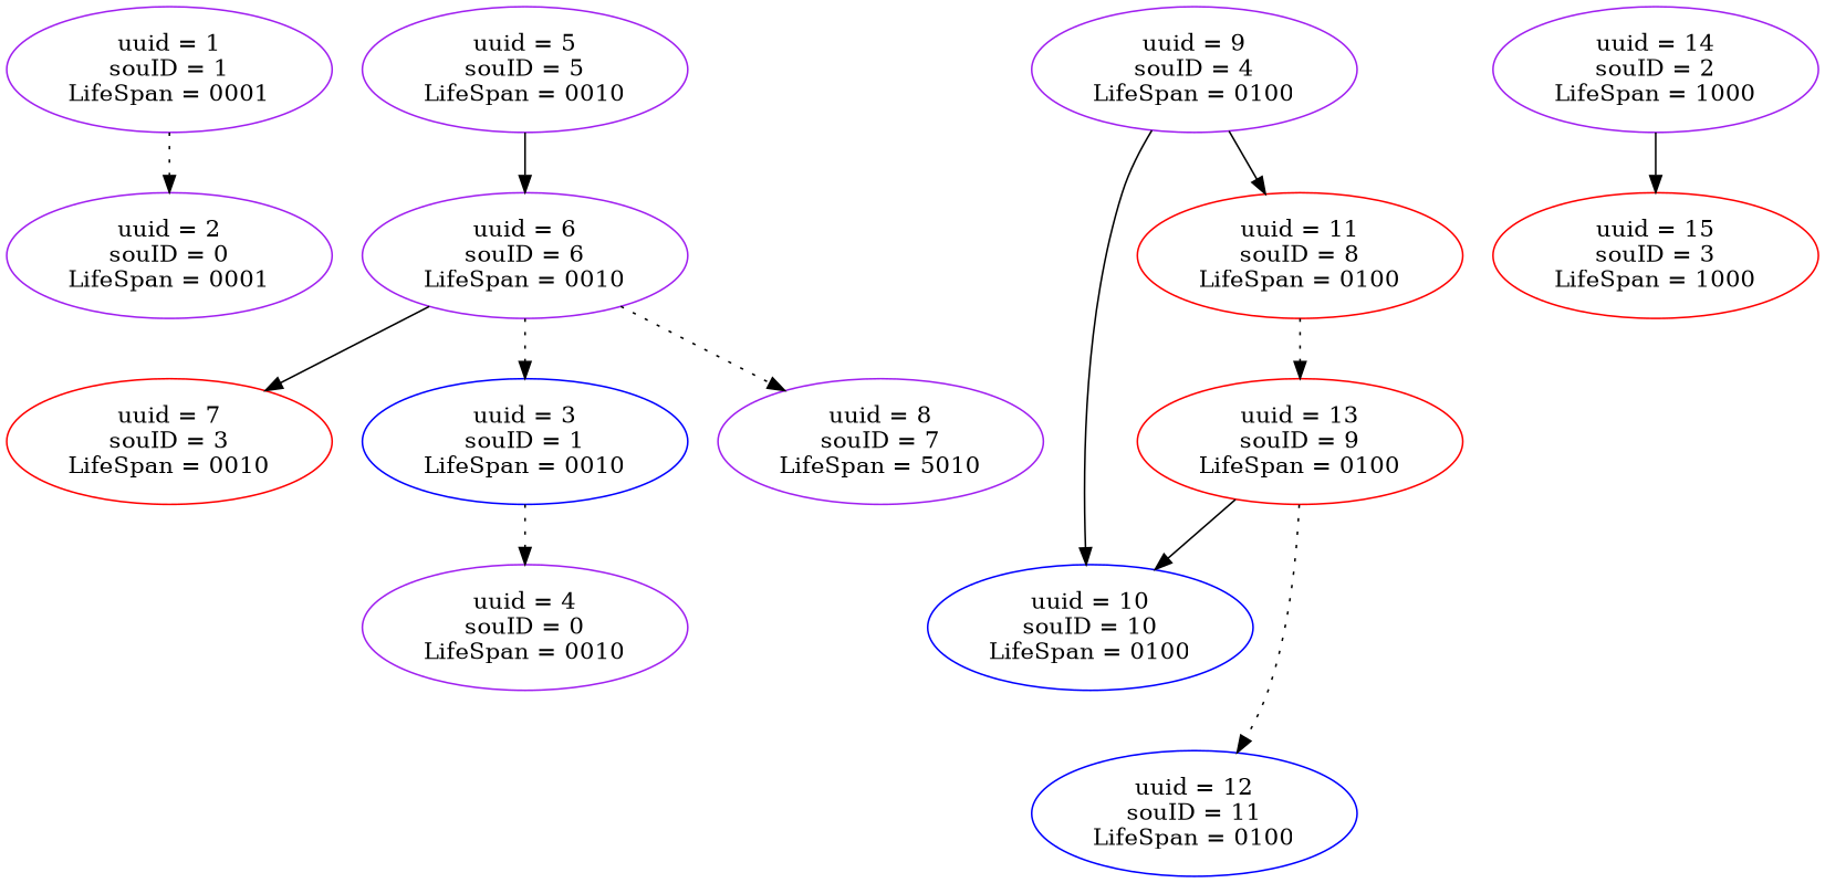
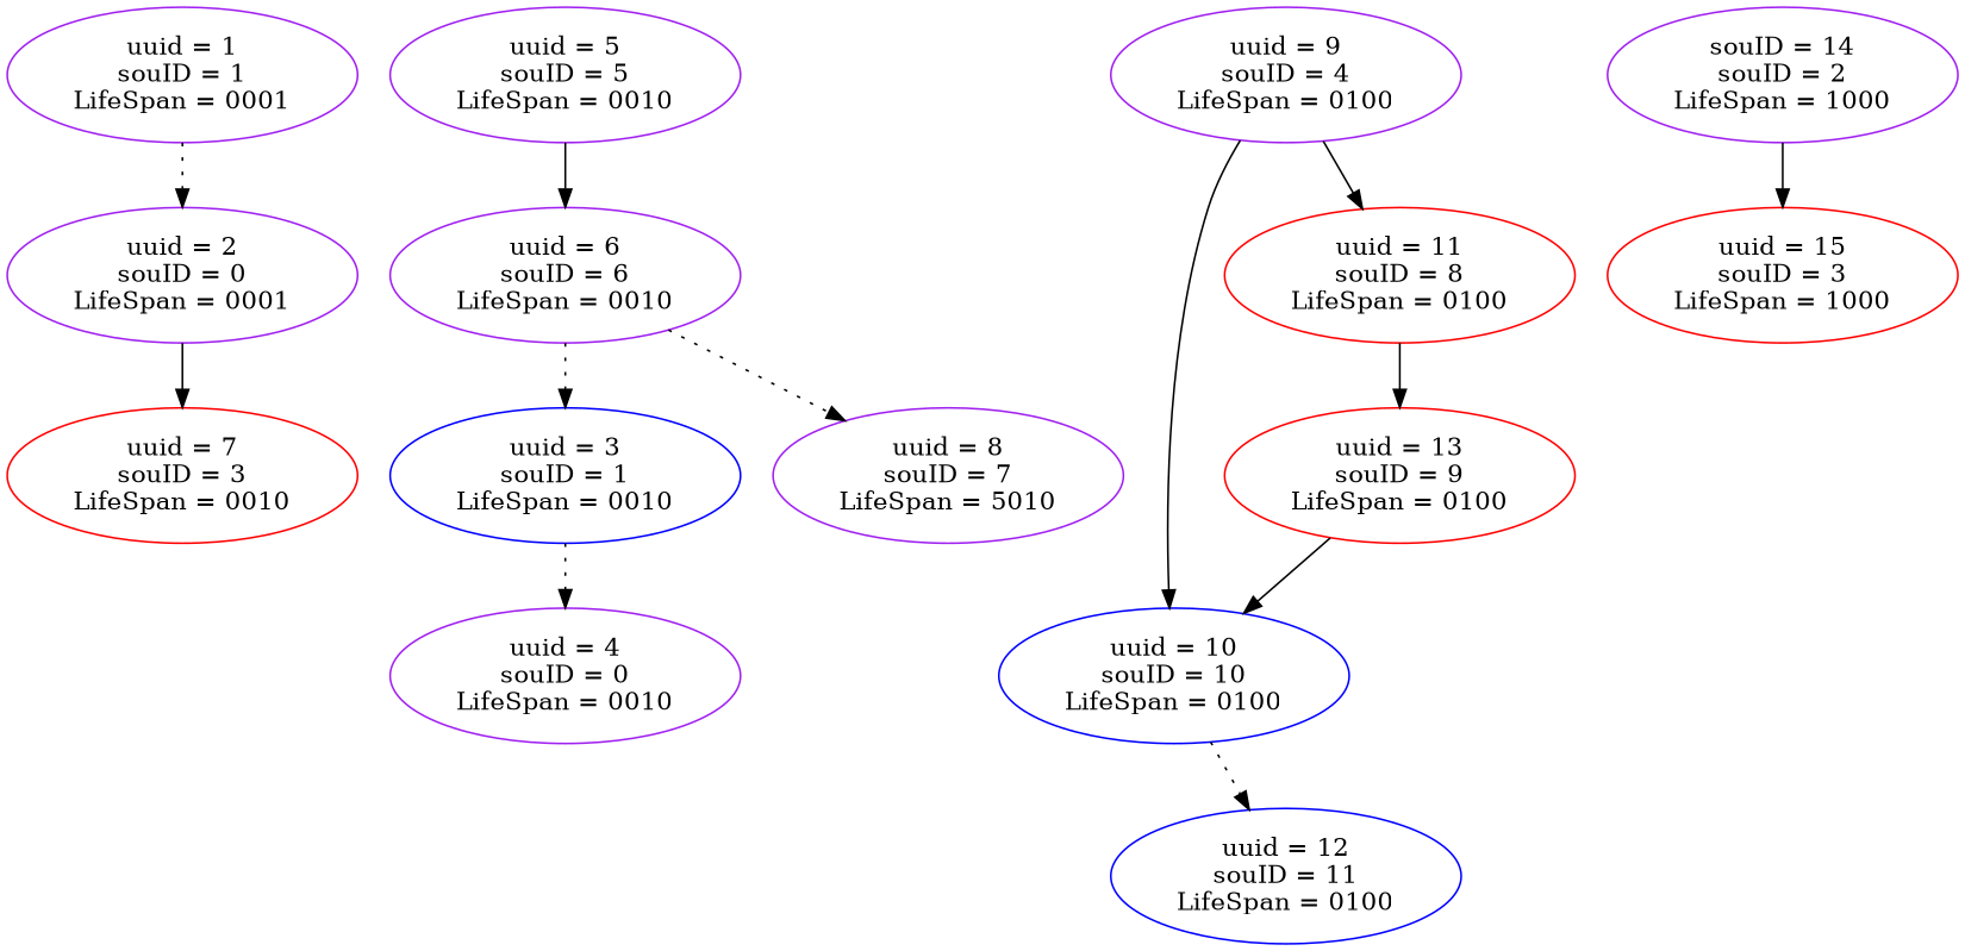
  digraph {
    node [color=purple]
    edge [style=solid]
    n1 [label="uuid = 1\nsouID = 1\nLifeSpan = 0001"]
    n2 [label="uuid = 2\nsouID = 0\nLifeSpan = 0001"]
    n3 [color=blue label="uuid = 3\nsouID = 1\nLifeSpan = 0010"]
    n4 [label="uuid = 4\nsouID = 0\nLifeSpan = 0010"]
    n5 [label="uuid = 5\nsouID = 5\nLifeSpan = 0010"]
    n6 [label="uuid = 6\nsouID = 6\nLifeSpan = 0010"]
    n7 [color=red label="uuid = 7\nsouID = 3\nLifeSpan = 0010"]
    n8 [label="uuid = 8\nsouID = 7\nLifeSpan = 5010"]
    n9 [label="uuid = 9\nsouID = 4\nLifeSpan = 0100"]
    n10 [color=blue label="uuid = 10\nsouID = 10\nLifeSpan = 0100"]
    n11 [color=red label="uuid = 11\nsouID = 8\nLifeSpan = 0100"]
    n12 [color=blue label="uuid = 12\nsouID = 11\nLifeSpan = 0100"]
    n13 [color=red label="uuid = 13\nsouID = 9\nLifeSpan = 0100"]
-   n14 [label="uuid = 14\nsouID = 2\nLifeSpan = 1000"]
+   n14 [label="souID = 14\nsouID = 2\nLifeSpan = 1000"]
    n15 [color=red label="uuid = 15\nsouID = 3\nLifeSpan = 1000"]
    n1 -> n2 [style=dotted]
    n3 -> n4 [style=dotted]
    n5 -> n6
    n6 -> n3 [style=dotted]
-   n6 -> n7
+   n2 -> n7
    n6 -> n8 [style=dotted]
    n9 -> n10
    n9 -> n11
-   n13 -> n12 [style=dotted]
-   n11 -> n13 [style=dotted]
+   n10 -> n12 [style=dotted]
+   n11 -> n13
    n13 -> n10
    n14 -> n15
  }
